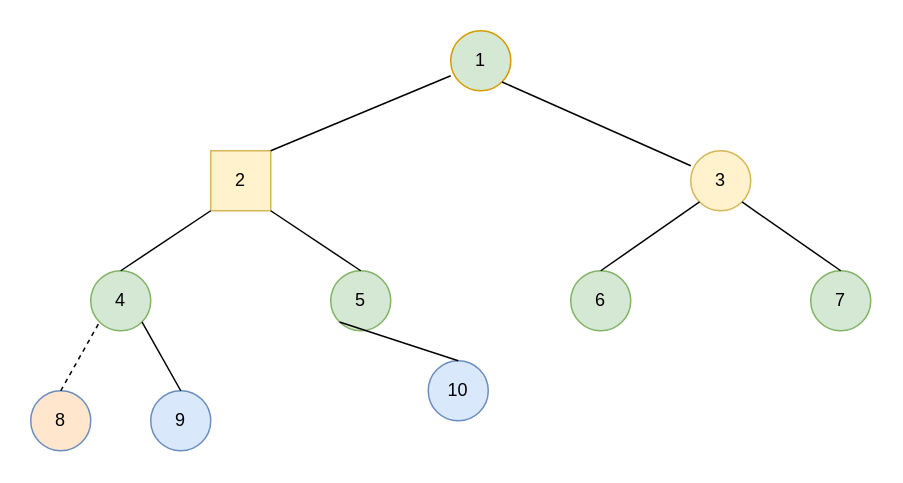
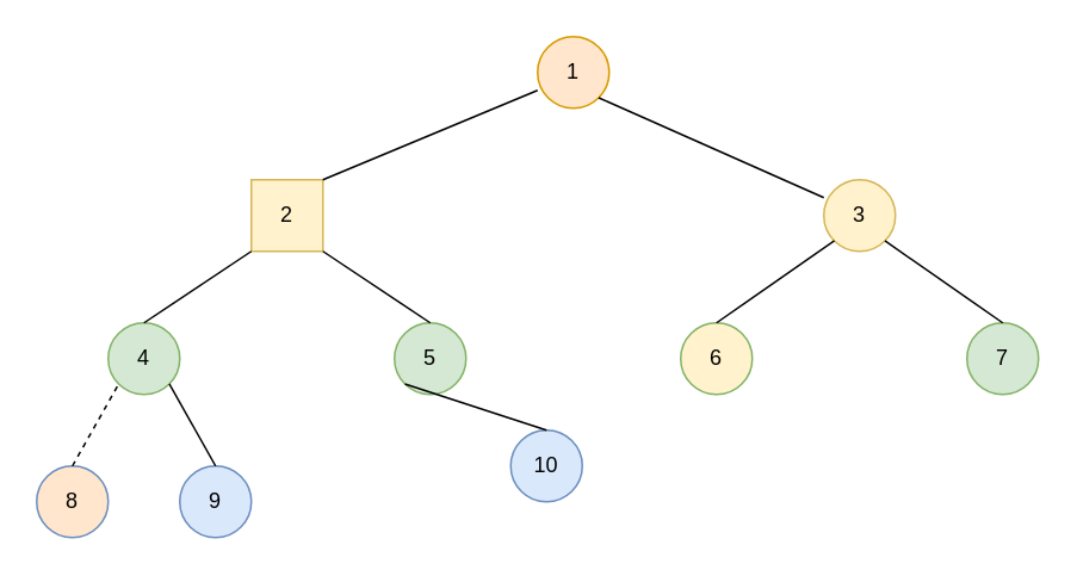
  <mxCell id="0" />
  <mxCell id="1" parent="0" />
- <mxCell id="2" value="1" style="ellipse;whiteSpace=wrap;html=1;aspect=fixed;fillColor=#d5e8d4;strokeColor=#d79b00;" vertex="1" parent="1"><mxGeometry x="300" y="20" width="40" height="40" as="geometry" /></mxCell>
+ <mxCell id="2" value="1" style="ellipse;whiteSpace=wrap;html=1;aspect=fixed;fillColor=#ffe6cc;strokeColor=#d79b00;" vertex="1" parent="1"><mxGeometry x="300" y="20" width="40" height="40" as="geometry" /></mxCell>
  <mxCell id="3" value="8" style="ellipse;whiteSpace=wrap;html=1;aspect=fixed;fillColor=#ffe6cc;strokeColor=#6c8ebf;" vertex="1" parent="1"><mxGeometry x="20" y="260" width="40" height="40" as="geometry" /></mxCell>
  <mxCell id="4" value="9" style="ellipse;whiteSpace=wrap;html=1;aspect=fixed;fillColor=#dae8fc;strokeColor=#6c8ebf;" vertex="1" parent="1"><mxGeometry x="100" y="260" width="40" height="40" as="geometry" /></mxCell>
  <mxCell id="5" value="10" style="ellipse;whiteSpace=wrap;html=1;aspect=fixed;fillColor=#dae8fc;strokeColor=#6c8ebf;" vertex="1" parent="1"><mxGeometry x="285" y="240" width="40" height="40" as="geometry" /></mxCell>
  <mxCell id="6" value="4" style="ellipse;whiteSpace=wrap;html=1;aspect=fixed;fillColor=#d5e8d4;strokeColor=#82b366;" vertex="1" parent="1"><mxGeometry x="60" y="180" width="40" height="40" as="geometry" /></mxCell>
  <mxCell id="7" value="5" style="ellipse;whiteSpace=wrap;html=1;aspect=fixed;fillColor=#d5e8d4;strokeColor=#82b366;" vertex="1" parent="1"><mxGeometry x="220" y="180" width="40" height="40" as="geometry" /></mxCell>
- <mxCell id="8" value="6" style="ellipse;whiteSpace=wrap;html=1;aspect=fixed;fillColor=#d5e8d4;strokeColor=#82b366;" vertex="1" parent="1"><mxGeometry x="380" y="180" width="40" height="40" as="geometry" /></mxCell>
+ <mxCell id="8" value="6" style="ellipse;whiteSpace=wrap;html=1;aspect=fixed;fillColor=#fff2cc;strokeColor=#82b366;" vertex="1" parent="1"><mxGeometry x="380" y="180" width="40" height="40" as="geometry" /></mxCell>
  <mxCell id="9" value="7" style="ellipse;whiteSpace=wrap;html=1;aspect=fixed;fillColor=#d5e8d4;strokeColor=#82b366;" vertex="1" parent="1"><mxGeometry x="540" y="180" width="40" height="40" as="geometry" /></mxCell>
  <mxCell id="10" value="3" style="ellipse;whiteSpace=wrap;html=1;aspect=fixed;fillColor=#fff2cc;strokeColor=#d6b656;" vertex="1" parent="1"><mxGeometry x="460" y="100" width="40" height="40" as="geometry" /></mxCell>
  <mxCell id="11" value="2" style="whiteSpace=wrap;html=1;aspect=fixed;fillColor=#fff2cc;strokeColor=#d6b656;rounded=0;" vertex="1" parent="1"><mxGeometry x="140" y="100" width="40" height="40" as="geometry" /></mxCell>
  <mxCell id="12" value="" style="endArrow=none;html=1;entryX=0;entryY=0.75;entryDx=0;entryDy=0;entryPerimeter=0;exitX=1;exitY=0;exitDx=0;exitDy=0;" edge="1" parent="1" source="11" target="2"><mxGeometry width="50" height="50" relative="1" as="geometry"><mxPoint x="220" y="100" as="sourcePoint" /><mxPoint x="270" y="50" as="targetPoint" /></mxGeometry></mxCell>
  <mxCell id="13" value="" style="endArrow=none;html=1;entryX=1;entryY=1;entryDx=0;entryDy=0;exitX=0;exitY=0.25;exitDx=0;exitDy=0;exitPerimeter=0;" edge="1" parent="1" source="10" target="2"><mxGeometry width="50" height="50" relative="1" as="geometry"><mxPoint x="184" y="116" as="sourcePoint" /><mxPoint x="310" y="60" as="targetPoint" /></mxGeometry></mxCell>
  <mxCell id="14" value="" style="endArrow=none;html=1;entryX=0;entryY=1;entryDx=0;entryDy=0;exitX=0.5;exitY=0;exitDx=0;exitDy=0;" edge="1" parent="1" source="6" target="11"><mxGeometry width="50" height="50" relative="1" as="geometry"><mxPoint x="184" y="116" as="sourcePoint" /><mxPoint x="310" y="60" as="targetPoint" /></mxGeometry></mxCell>
  <mxCell id="15" value="" style="endArrow=none;html=1;entryX=1;entryY=1;entryDx=0;entryDy=0;exitX=0.5;exitY=0;exitDx=0;exitDy=0;" edge="1" parent="1" source="7" target="11"><mxGeometry width="50" height="50" relative="1" as="geometry"><mxPoint x="90" y="190" as="sourcePoint" /><mxPoint x="156" y="144" as="targetPoint" /></mxGeometry></mxCell>
  <mxCell id="16" value="" style="endArrow=none;html=1;exitX=0.5;exitY=0;exitDx=0;exitDy=0;entryX=1;entryY=1;entryDx=0;entryDy=0;" edge="1" parent="1" source="9" target="10"><mxGeometry width="50" height="50" relative="1" as="geometry"><mxPoint x="566" y="180" as="sourcePoint" /><mxPoint x="500" y="140" as="targetPoint" /></mxGeometry></mxCell>
  <mxCell id="17" value="" style="endArrow=none;html=1;entryX=0;entryY=1;entryDx=0;entryDy=0;exitX=0.5;exitY=0;exitDx=0;exitDy=0;" edge="1" parent="1" source="8" target="10"><mxGeometry width="50" height="50" relative="1" as="geometry"><mxPoint x="400" y="180" as="sourcePoint" /><mxPoint x="466" y="134" as="targetPoint" /></mxGeometry></mxCell>
  <mxCell id="18" value="" style="endArrow=none;html=1;entryX=0;entryY=1;entryDx=0;entryDy=0;exitX=0.5;exitY=0;exitDx=0;exitDy=0;dashed=1;" edge="1" parent="1" source="3" target="6"><mxGeometry width="50" height="50" relative="1" as="geometry"><mxPoint x="100" y="200" as="sourcePoint" /><mxPoint x="166" y="154" as="targetPoint" /></mxGeometry></mxCell>
  <mxCell id="19" value="" style="endArrow=none;html=1;entryX=1;entryY=1;entryDx=0;entryDy=0;exitX=0.5;exitY=0;exitDx=0;exitDy=0;" edge="1" parent="1" source="4" target="6"><mxGeometry width="50" height="50" relative="1" as="geometry"><mxPoint x="50" y="270" as="sourcePoint" /><mxPoint x="76" y="224" as="targetPoint" /></mxGeometry></mxCell>
  <mxCell id="20" value="" style="endArrow=none;html=1;entryX=0;entryY=1;entryDx=0;entryDy=0;exitX=0.5;exitY=0;exitDx=0;exitDy=0;" edge="1" parent="1" source="5" target="7"><mxGeometry width="50" height="50" relative="1" as="geometry"><mxPoint x="130" y="270" as="sourcePoint" /><mxPoint x="104" y="224" as="targetPoint" /></mxGeometry></mxCell>
